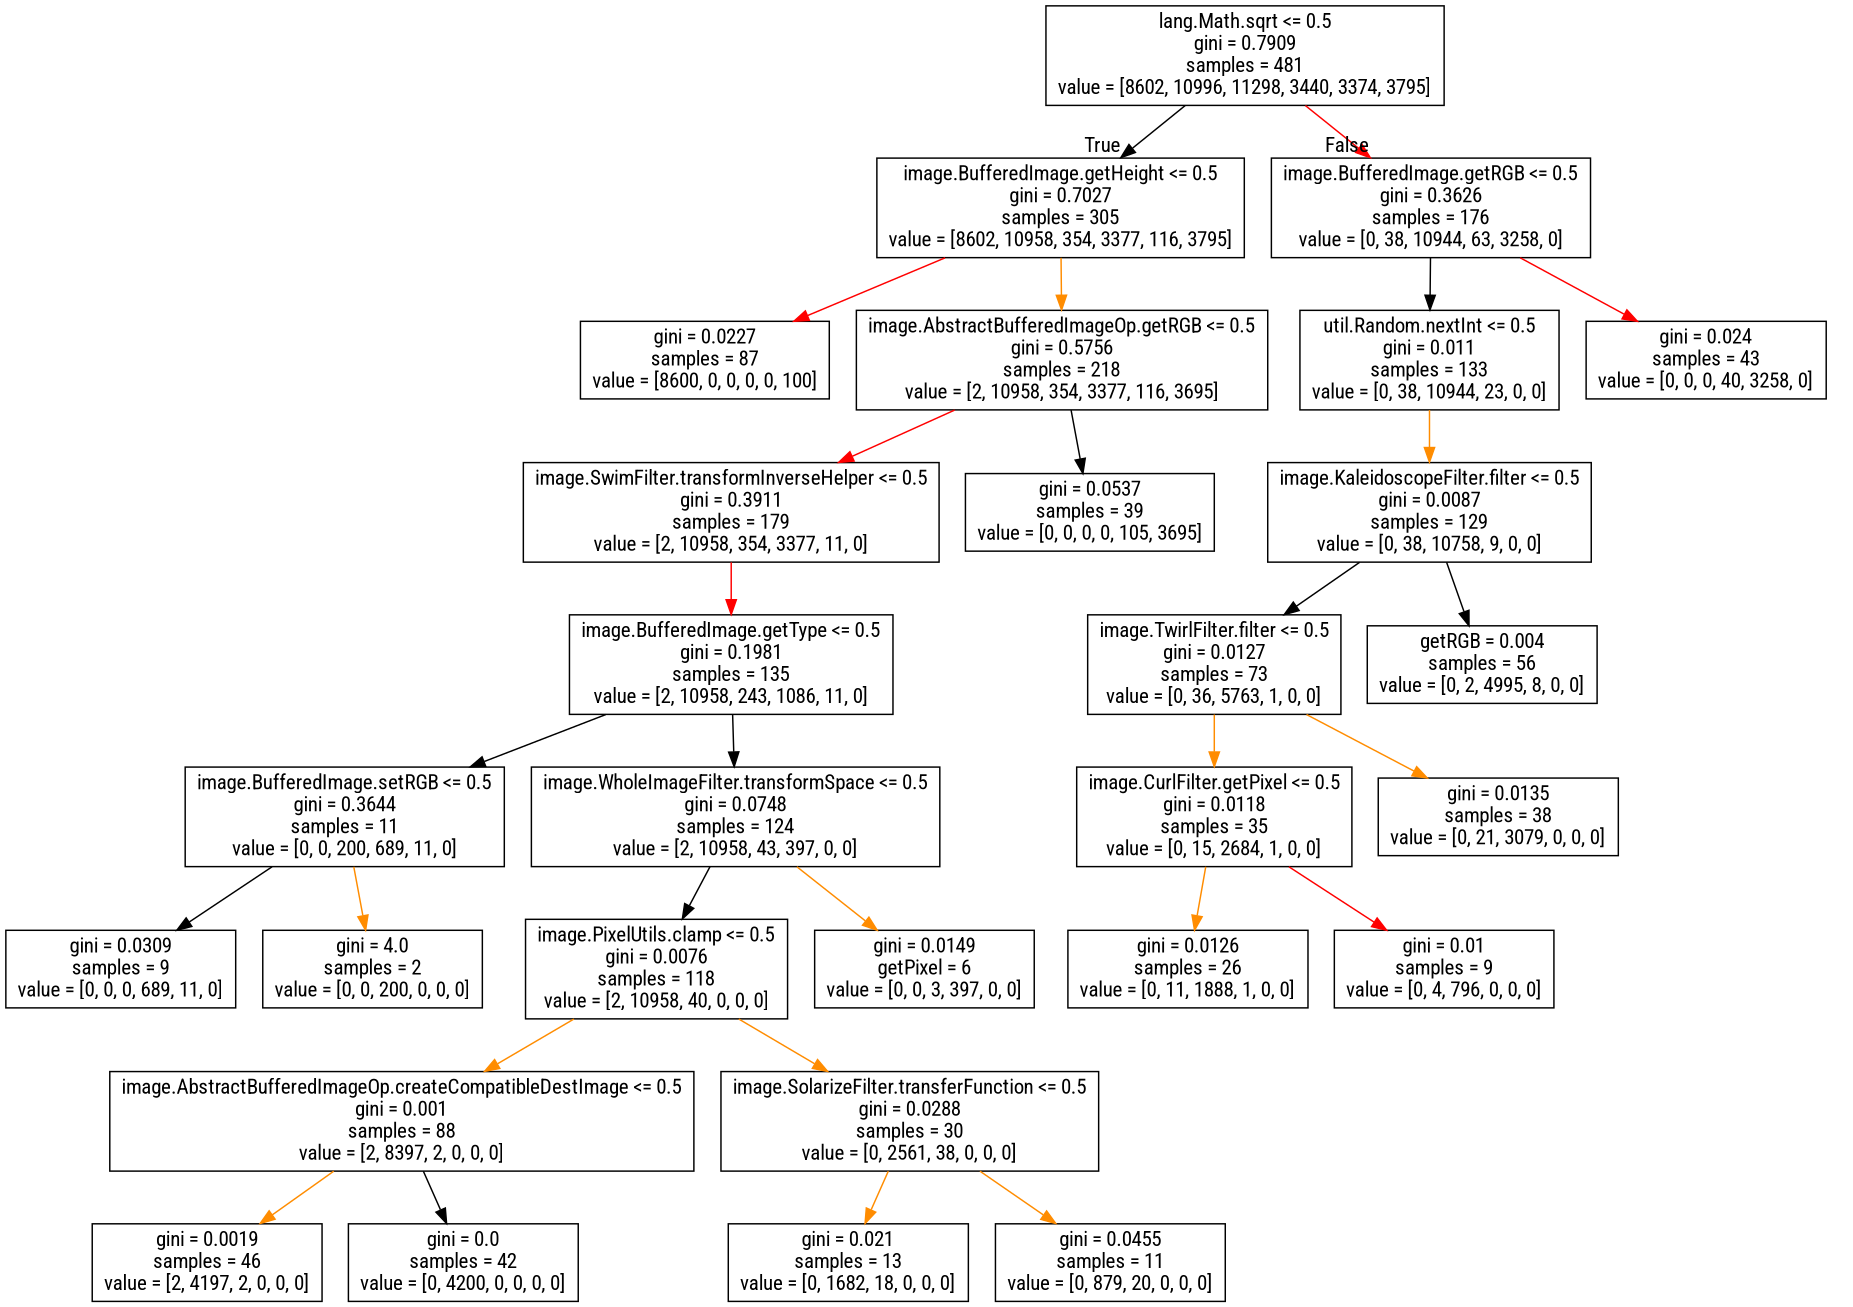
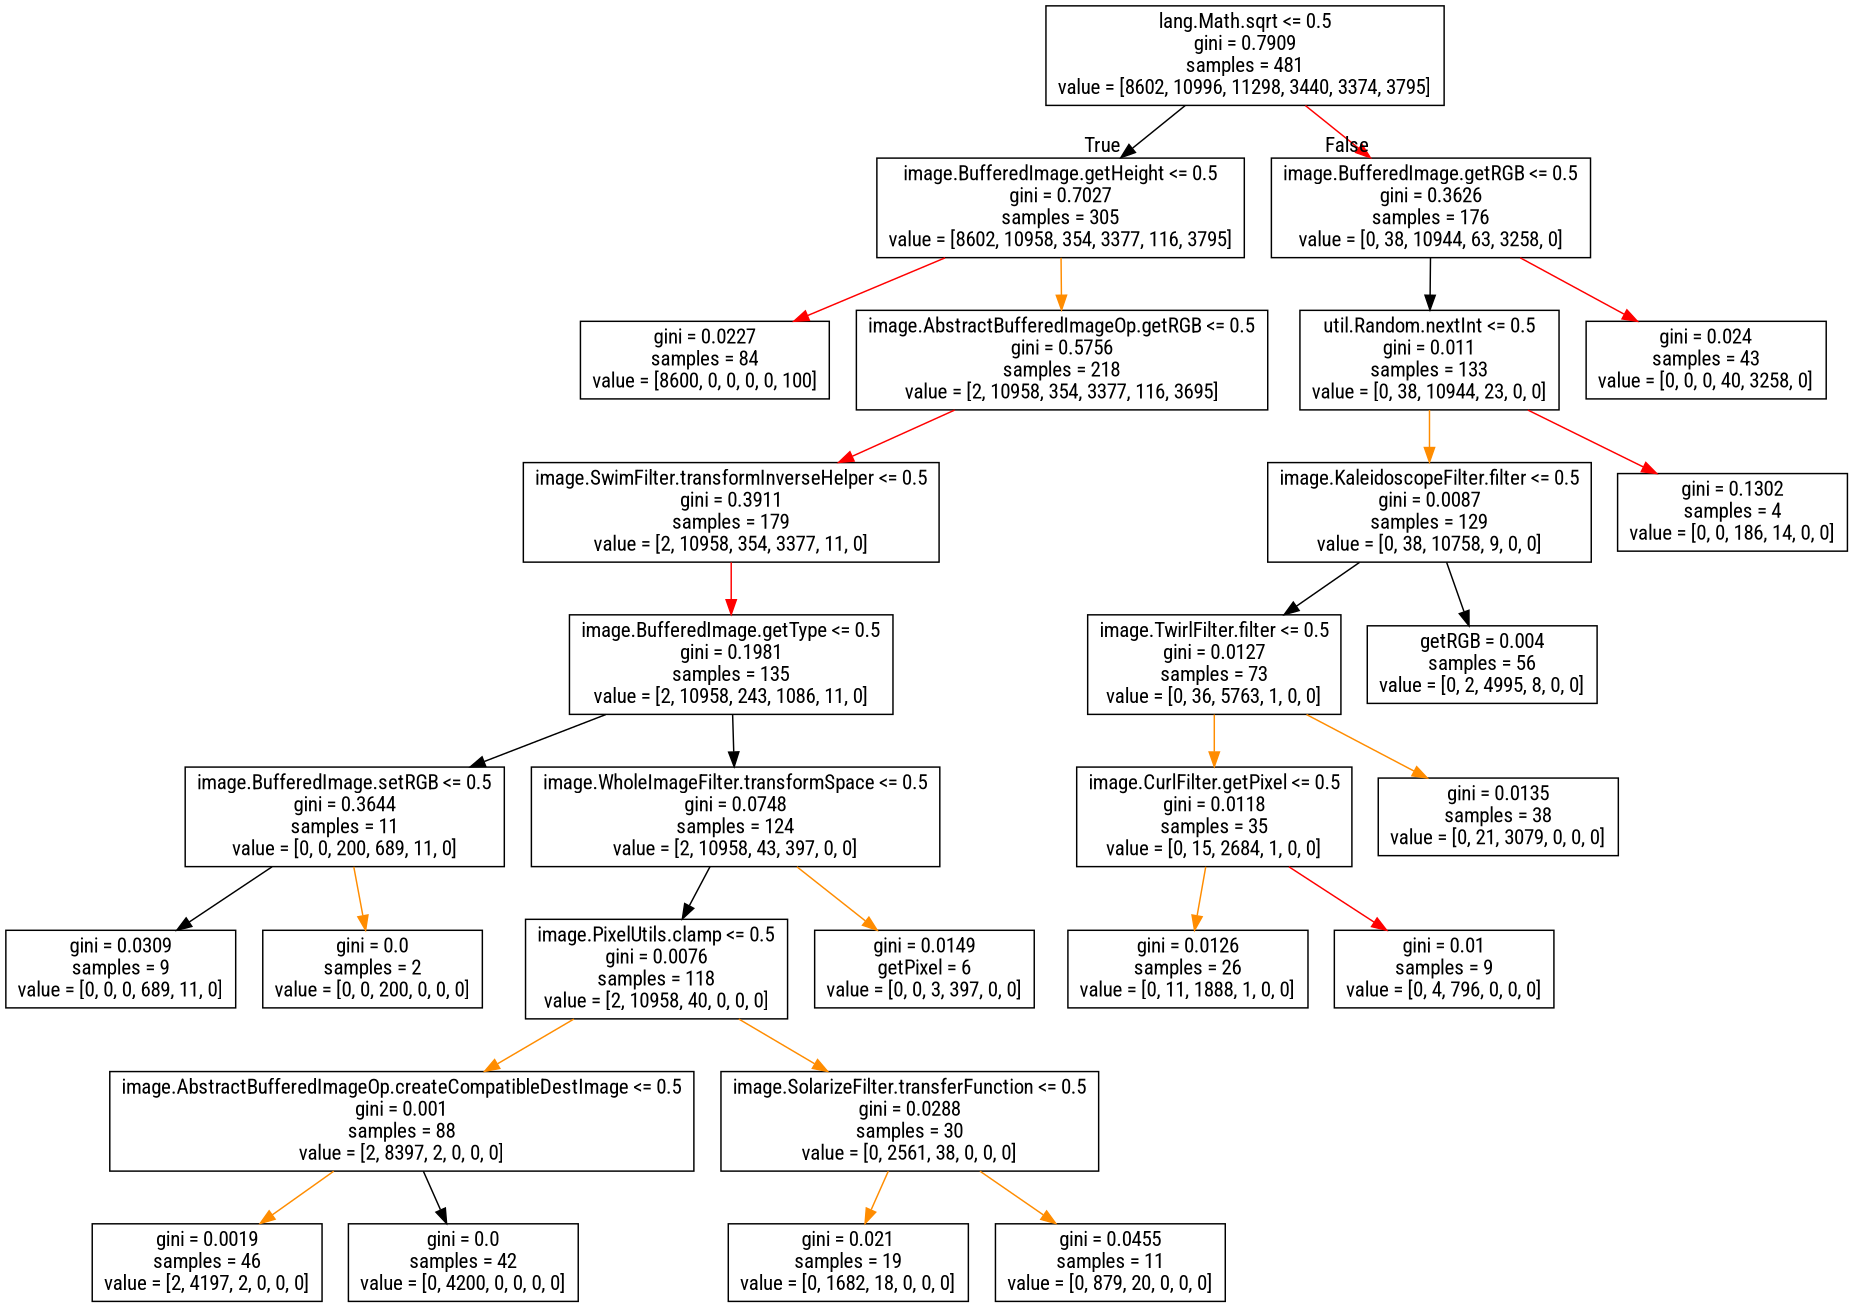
  digraph {
    fontname="Roboto Condensed"
    node [fontname="Roboto Condensed" shape=box]
    edge [color=darkorange fontname="Roboto Condensed"]
    n1 [label="lang.Math.sqrt <= 0.5\ngini = 0.7909\nsamples = 481\nvalue = [8602, 10996, 11298, 3440, 3374, 3795]"]
    n2 [label="image.BufferedImage.getHeight <= 0.5\ngini = 0.7027\nsamples = 305\nvalue = [8602, 10958, 354, 3377, 116, 3795]"]
    n3 [label="image.BufferedImage.getRGB <= 0.5\ngini = 0.3626\nsamples = 176\nvalue = [0, 38, 10944, 63, 3258, 0]"]
-   n4 [label="gini = 0.0227\nsamples = 87\nvalue = [8600, 0, 0, 0, 0, 100]"]
+   n4 [label="gini = 0.0227\nsamples = 84\nvalue = [8600, 0, 0, 0, 0, 100]"]
    n5 [label="image.AbstractBufferedImageOp.getRGB <= 0.5\ngini = 0.5756\nsamples = 218\nvalue = [2, 10958, 354, 3377, 116, 3695]"]
    n6 [label="util.Random.nextInt <= 0.5\ngini = 0.011\nsamples = 133\nvalue = [0, 38, 10944, 23, 0, 0]"]
    n7 [label="gini = 0.024\nsamples = 43\nvalue = [0, 0, 0, 40, 3258, 0]"]
    n8 [label="image.SwimFilter.transformInverseHelper <= 0.5\ngini = 0.3911\nsamples = 179\nvalue = [2, 10958, 354, 3377, 11, 0]"]
-   n9 [label="gini = 0.0537\nsamples = 39\nvalue = [0, 0, 0, 0, 105, 3695]"]
    n10 [label="image.BufferedImage.getType <= 0.5\ngini = 0.1981\nsamples = 135\nvalue = [2, 10958, 243, 1086, 11, 0]"]
    n11 [label="image.BufferedImage.setRGB <= 0.5\ngini = 0.3644\nsamples = 11\nvalue = [0, 0, 200, 689, 11, 0]"]
    n12 [label="image.WholeImageFilter.transformSpace <= 0.5\ngini = 0.0748\nsamples = 124\nvalue = [2, 10958, 43, 397, 0, 0]"]
    n13 [label="gini = 0.0309\nsamples = 9\nvalue = [0, 0, 0, 689, 11, 0]"]
-   n14 [label="gini = 4.0\nsamples = 2\nvalue = [0, 0, 200, 0, 0, 0]"]
+   n14 [label="gini = 0.0\nsamples = 2\nvalue = [0, 0, 200, 0, 0, 0]"]
    n15 [label="image.PixelUtils.clamp <= 0.5\ngini = 0.0076\nsamples = 118\nvalue = [2, 10958, 40, 0, 0, 0]"]
    n16 [label="gini = 0.0149\ngetPixel = 6\nvalue = [0, 0, 3, 397, 0, 0]"]
    n17 [label="image.AbstractBufferedImageOp.createCompatibleDestImage <= 0.5\ngini = 0.001\nsamples = 88\nvalue = [2, 8397, 2, 0, 0, 0]"]
    n18 [label="image.SolarizeFilter.transferFunction <= 0.5\ngini = 0.0288\nsamples = 30\nvalue = [0, 2561, 38, 0, 0, 0]"]
    n19 [label="gini = 0.0019\nsamples = 46\nvalue = [2, 4197, 2, 0, 0, 0]"]
    n20 [label="gini = 0.0\nsamples = 42\nvalue = [0, 4200, 0, 0, 0, 0]"]
-   n21 [label="gini = 0.021\nsamples = 13\nvalue = [0, 1682, 18, 0, 0, 0]"]
+   n21 [label="gini = 0.021\nsamples = 19\nvalue = [0, 1682, 18, 0, 0, 0]"]
    n22 [label="gini = 0.0455\nsamples = 11\nvalue = [0, 879, 20, 0, 0, 0]"]
    n23 [label="image.KaleidoscopeFilter.filter <= 0.5\ngini = 0.0087\nsamples = 129\nvalue = [0, 38, 10758, 9, 0, 0]"]
+   n24 [label="gini = 0.1302\nsamples = 4\nvalue = [0, 0, 186, 14, 0, 0]"]
    n25 [label="image.TwirlFilter.filter <= 0.5\ngini = 0.0127\nsamples = 73\nvalue = [0, 36, 5763, 1, 0, 0]"]
    n26 [label="getRGB = 0.004\nsamples = 56\nvalue = [0, 2, 4995, 8, 0, 0]"]
    n27 [label="image.CurlFilter.getPixel <= 0.5\ngini = 0.0118\nsamples = 35\nvalue = [0, 15, 2684, 1, 0, 0]"]
    n28 [label="gini = 0.0135\nsamples = 38\nvalue = [0, 21, 3079, 0, 0, 0]"]
    n29 [label="gini = 0.0126\nsamples = 26\nvalue = [0, 11, 1888, 1, 0, 0]"]
    n30 [label="gini = 0.01\nsamples = 9\nvalue = [0, 4, 796, 0, 0, 0]"]
    n1 -> n2 [color=black headlabel=True labelangle=45 labeldistance=2.5]
    n1 -> n3 [color=red headlabel=False labelangle=-45 labeldistance=2.5]
    n2 -> n4 [color=red]
    n2 -> n5
    n3 -> n6 [color=black]
    n3 -> n7 [color=red]
    n5 -> n8 [color=red]
-   n5 -> n9 [color=black]
    n6 -> n23
+   n6 -> n24 [color=red]
    n8 -> n10 [color=red]
    n10 -> n11 [color=black]
    n10 -> n12 [color=black]
    n11 -> n13 [color=black]
    n11 -> n14
    n12 -> n15 [color=black]
    n12 -> n16
    n15 -> n17
    n15 -> n18
    n17 -> n19
    n17 -> n20 [color=black]
    n18 -> n21
    n18 -> n22
    n23 -> n25 [color=black]
    n23 -> n26 [color=black]
    n25 -> n27
    n25 -> n28
    n27 -> n29
    n27 -> n30 [color=red]
  }
